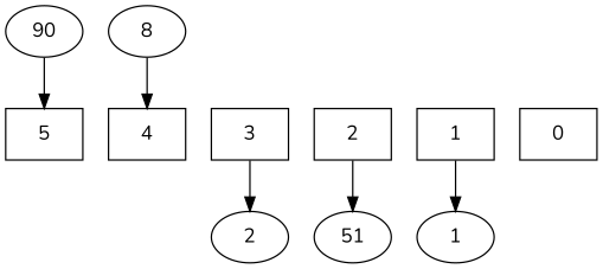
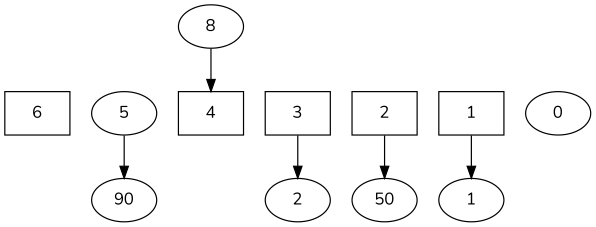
  digraph {
    fontname=Nunito
    rankdir=TB
    node [fontname=Nunito shape=rectangle]
    edge [fontname=Nunito]
-   5
+   6
+   5 [shape=ellipse]
    4
    3
    2
    1
-   0
+   0 [shape=ellipse]
    n8 [label=90 shape=""]
    n9 [label=2 shape=""]
-   50 [label=51 shape=""]
+   50 [shape=""]
    n11 [label=1 shape=""]
    8 [shape=""]
    subgraph sub_1 {
      rank=same
+     6
      5
      4
      3
      2
      1
      0
    }
-   n8 -> 5
+   5 -> n8
    3 -> n9
    2 -> 50
    1 -> n11
    8 -> 4
  }
